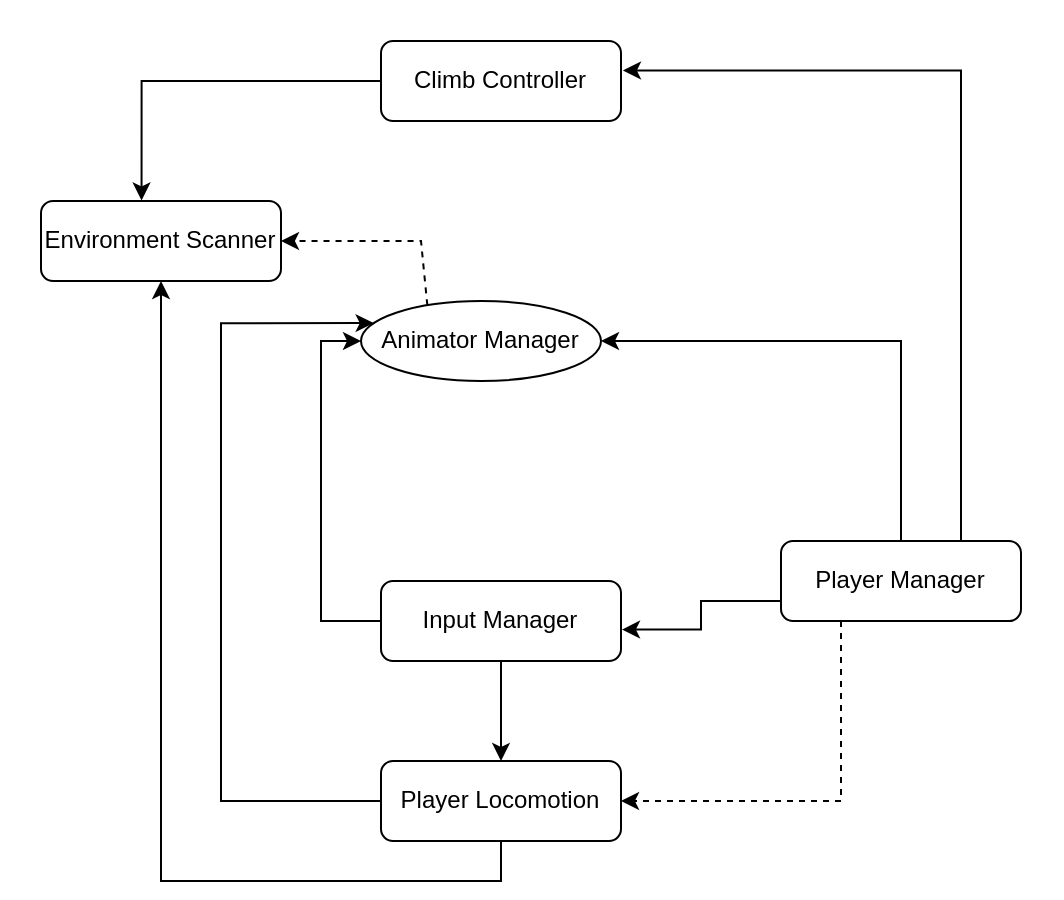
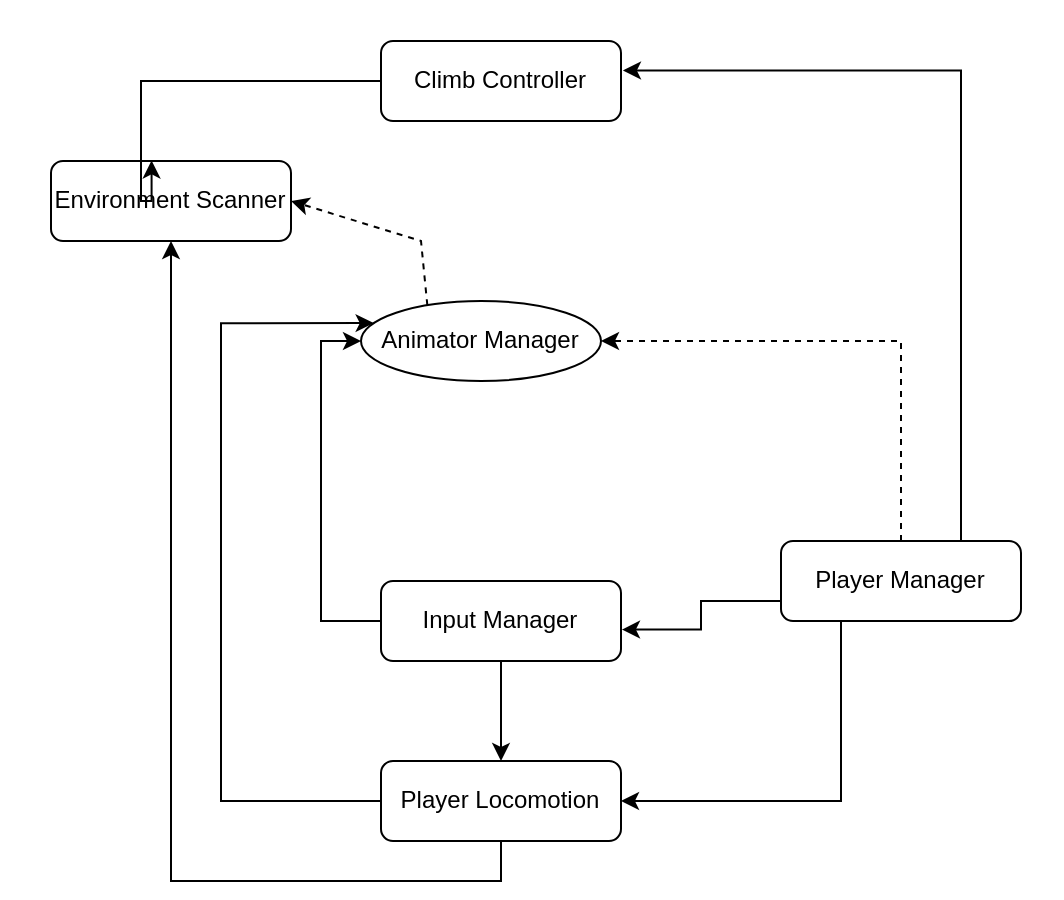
  <mxCell id="0" />
  <mxCell id="1" parent="0" />
  <mxCell id="2" value="Animator Manager" style="ellipse;whiteSpace=wrap;html=1;fontSize=12;glass=0;strokeWidth=1;shadow=0;" parent="1" vertex="1"><mxGeometry x="180" y="150" width="120" height="40" as="geometry" /></mxCell>
- <mxCell id="3" style="edgeStyle=orthogonalEdgeStyle;rounded=0;orthogonalLoop=1;jettySize=auto;html=1;exitX=0.5;exitY=0;exitDx=0;exitDy=0;entryX=1;entryY=0.5;entryDx=0;entryDy=0;" parent="1" source="6" target="2" edge="1"><mxGeometry relative="1" as="geometry" /></mxCell>
+ <mxCell id="3" style="edgeStyle=orthogonalEdgeStyle;rounded=0;orthogonalLoop=1;jettySize=auto;html=1;exitX=0.5;exitY=0;exitDx=0;exitDy=0;entryX=1;entryY=0.5;entryDx=0;entryDy=0;dashed=1;" parent="1" source="6" target="2" edge="1"><mxGeometry relative="1" as="geometry" /></mxCell>
  <mxCell id="4" style="edgeStyle=orthogonalEdgeStyle;rounded=0;orthogonalLoop=1;jettySize=auto;html=1;exitX=0;exitY=0.75;exitDx=0;exitDy=0;entryX=1.004;entryY=0.607;entryDx=0;entryDy=0;entryPerimeter=0;" parent="1" source="6" target="9" edge="1"><mxGeometry relative="1" as="geometry" /></mxCell>
  <mxCell id="5" style="edgeStyle=orthogonalEdgeStyle;rounded=0;orthogonalLoop=1;jettySize=auto;html=1;exitX=0.75;exitY=0;exitDx=0;exitDy=0;entryX=1.008;entryY=0.368;entryDx=0;entryDy=0;entryPerimeter=0;" edge="1" parent="1" source="6" target="17"><mxGeometry relative="1" as="geometry" /></mxCell>
  <mxCell id="6" value="Player Manager" style="rounded=1;whiteSpace=wrap;html=1;fontSize=12;glass=0;strokeWidth=1;shadow=0;" parent="1" vertex="1"><mxGeometry x="390" y="270" width="120" height="40" as="geometry" /></mxCell>
  <mxCell id="7" style="edgeStyle=orthogonalEdgeStyle;rounded=0;orthogonalLoop=1;jettySize=auto;html=1;exitX=0.5;exitY=1;exitDx=0;exitDy=0;entryX=0.5;entryY=0;entryDx=0;entryDy=0;" parent="1" source="9" target="12" edge="1"><mxGeometry relative="1" as="geometry" /></mxCell>
  <mxCell id="8" style="edgeStyle=orthogonalEdgeStyle;rounded=0;orthogonalLoop=1;jettySize=auto;html=1;exitX=0;exitY=0.5;exitDx=0;exitDy=0;entryX=0;entryY=0.5;entryDx=0;entryDy=0;" parent="1" source="9" target="2" edge="1"><mxGeometry relative="1" as="geometry" /></mxCell>
  <mxCell id="9" value="Input Manager" style="rounded=1;whiteSpace=wrap;html=1;fontSize=12;glass=0;strokeWidth=1;shadow=0;" parent="1" vertex="1"><mxGeometry x="190" y="290" width="120" height="40" as="geometry" /></mxCell>
  <mxCell id="10" style="edgeStyle=orthogonalEdgeStyle;rounded=0;orthogonalLoop=1;jettySize=auto;html=1;exitX=0.5;exitY=1;exitDx=0;exitDy=0;" parent="1" source="12" target="14" edge="1"><mxGeometry relative="1" as="geometry" /></mxCell>
  <mxCell id="11" style="edgeStyle=orthogonalEdgeStyle;rounded=0;orthogonalLoop=1;jettySize=auto;html=1;exitX=0;exitY=0.5;exitDx=0;exitDy=0;entryX=0;entryY=0.25;entryDx=0;entryDy=0;" edge="1" parent="1" source="12" target="2"><mxGeometry relative="1" as="geometry"><mxPoint x="150" y="170" as="targetPoint" /><Array as="points"><mxPoint x="180" y="400" /><mxPoint x="110" y="400" /><mxPoint x="110" y="160" /></Array></mxGeometry></mxCell>
  <mxCell id="12" value="Player Locomotion" style="rounded=1;whiteSpace=wrap;html=1;fontSize=12;glass=0;strokeWidth=1;shadow=0;" parent="1" vertex="1"><mxGeometry x="190" y="380" width="120" height="40" as="geometry" /></mxCell>
- <mxCell id="13" value="" style="endArrow=classic;html=1;rounded=0;entryX=1;entryY=0.5;entryDx=0;entryDy=0;exitX=0.25;exitY=1;exitDx=0;exitDy=0;dashed=1;" parent="1" source="6" target="12" edge="1"><mxGeometry width="50" height="50" relative="1" as="geometry"><mxPoint x="360" y="330" as="sourcePoint" /><mxPoint x="410" y="280" as="targetPoint" /><Array as="points"><mxPoint x="420" y="400" /></Array></mxGeometry></mxCell>
- <mxCell id="14" value="Environment Scanner" style="rounded=1;whiteSpace=wrap;html=1;fontSize=12;glass=0;strokeWidth=1;shadow=0;" parent="1" vertex="1"><mxGeometry x="20" y="100" width="120" height="40" as="geometry" /></mxCell>
+ <mxCell id="13" value="" style="endArrow=classic;html=1;rounded=0;entryX=1;entryY=0.5;entryDx=0;entryDy=0;exitX=0.25;exitY=1;exitDx=0;exitDy=0;" parent="1" source="6" target="12" edge="1"><mxGeometry width="50" height="50" relative="1" as="geometry"><mxPoint x="360" y="330" as="sourcePoint" /><mxPoint x="410" y="280" as="targetPoint" /><Array as="points"><mxPoint x="420" y="400" /></Array></mxGeometry></mxCell>
+ <mxCell id="14" value="Environment Scanner" style="rounded=1;whiteSpace=wrap;html=1;fontSize=12;glass=0;strokeWidth=1;shadow=0;" parent="1" vertex="1"><mxGeometry x="25" y="80" width="120" height="40" as="geometry" /></mxCell>
  <mxCell id="15" value="" style="endArrow=classic;html=1;rounded=0;exitX=0.25;exitY=0;exitDx=0;exitDy=0;entryX=1;entryY=0.5;entryDx=0;entryDy=0;dashed=1;" parent="1" source="2" target="14" edge="1"><mxGeometry width="50" height="50" relative="1" as="geometry"><mxPoint x="207" y="157" as="sourcePoint" /><mxPoint x="140" y="120" as="targetPoint" /><Array as="points"><mxPoint x="210" y="120" /></Array></mxGeometry></mxCell>
  <mxCell id="16" style="edgeStyle=orthogonalEdgeStyle;rounded=0;orthogonalLoop=1;jettySize=auto;html=1;exitX=0;exitY=0.5;exitDx=0;exitDy=0;entryX=0.419;entryY=-0.007;entryDx=0;entryDy=0;entryPerimeter=0;" edge="1" parent="1" source="17" target="14"><mxGeometry relative="1" as="geometry"><Array as="points"><mxPoint x="70" y="40" /><mxPoint x="70" y="100" /></Array></mxGeometry></mxCell>
  <mxCell id="17" value="Climb Controller" style="rounded=1;whiteSpace=wrap;html=1;fontSize=12;glass=0;strokeWidth=1;shadow=0;" vertex="1" parent="1"><mxGeometry x="190" y="20" width="120" height="40" as="geometry" /></mxCell>
